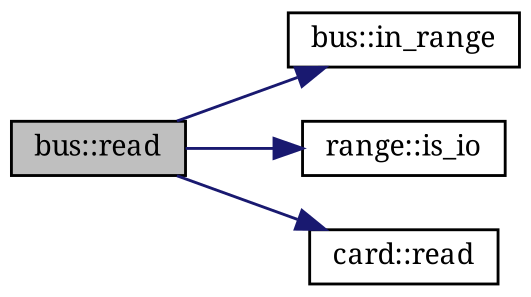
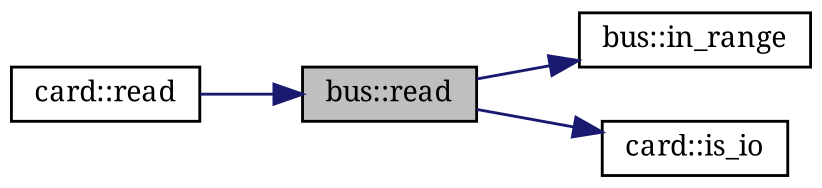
  digraph {
    fontname="Noto Serif"
    rankdir=LR
    node [color=black fillcolor=white fontname="Noto Serif" fontsize=10 shape=record style=filled]
    edge [color=midnightblue fontname="Noto Serif" fontsize=10 labelfontname=Helvetica labelfontsize=10 style=solid]
    n1 [fillcolor=grey75 fontcolor=black height=0.2 label="bus::read" width=0.4]
    n2 [height=0.2 label="bus::in_range" width=0.4]
-   n3 [height=0.2 label="range::is_io" width=0.4]
+   n3 [height=0.2 label="card::is_io" width=0.4]
    n4 [height=0.2 label="card::read" width=0.4]
    n1 -> n2
    n1 -> n3
-   n1 -> n4
+   n4 -> n1
  }
